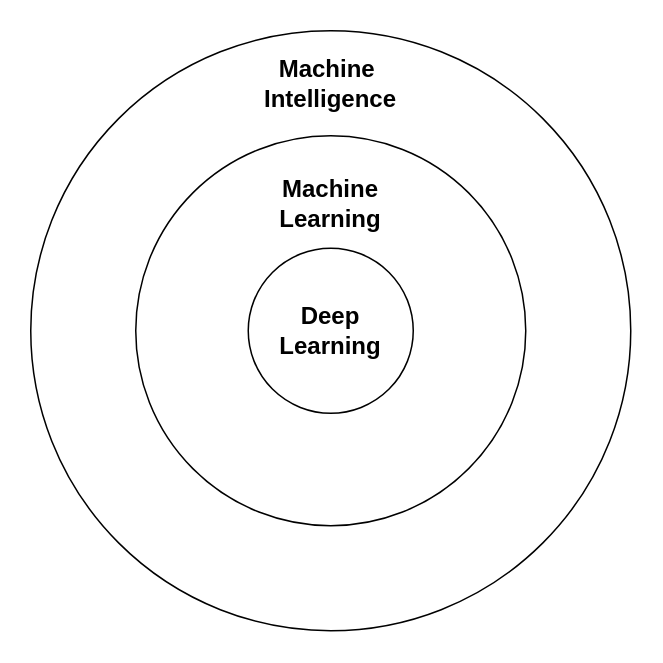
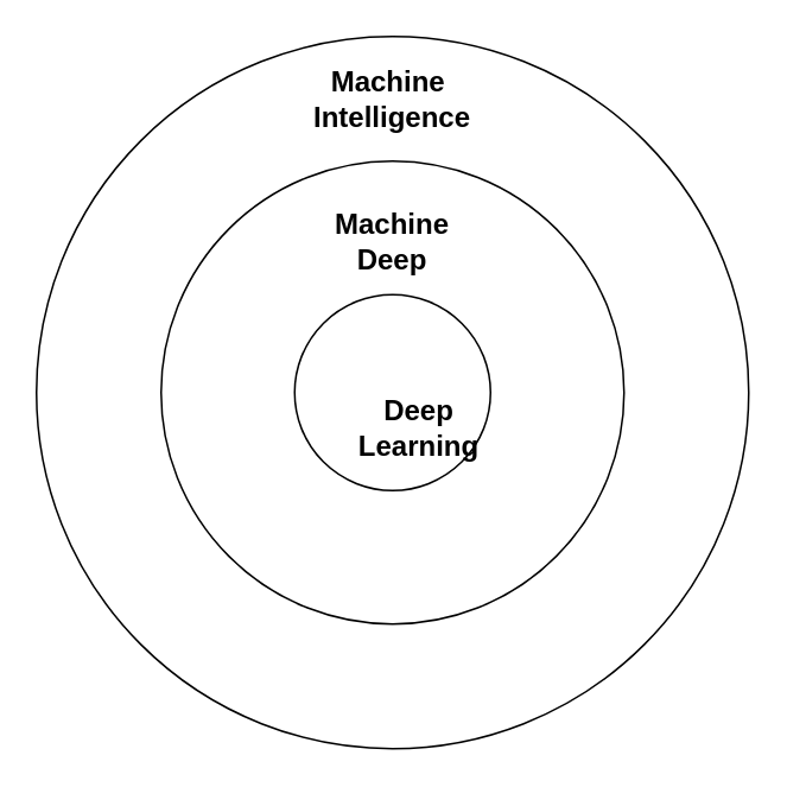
  <mxCell id="0" />
  <mxCell id="1" parent="0" />
  <mxCell id="2" value="" style="ellipse;whiteSpace=wrap;html=1;aspect=fixed;" vertex="1" parent="1"><mxGeometry x="20" y="20" width="400" height="400" as="geometry" /></mxCell>
  <mxCell id="3" value="Machine&amp;nbsp;&lt;div&gt;Intelligence&lt;/div&gt;" style="text;html=1;align=center;verticalAlign=middle;whiteSpace=wrap;rounded=0;fontSize=16;fontStyle=1" vertex="1" parent="1"><mxGeometry x="190" y="40" width="60" height="30" as="geometry" /></mxCell>
  <mxCell id="4" value="" style="ellipse;whiteSpace=wrap;html=1;aspect=fixed;" vertex="1" parent="1"><mxGeometry x="90" y="90" width="260" height="260" as="geometry" /></mxCell>
- <mxCell id="5" value="Machine Learning" style="text;html=1;align=center;verticalAlign=middle;whiteSpace=wrap;rounded=0;fontSize=16;fontStyle=1" vertex="1" parent="1"><mxGeometry x="190" y="120" width="60" height="30" as="geometry" /></mxCell>
+ <mxCell id="5" value="Machine Deep" style="text;html=1;align=center;verticalAlign=middle;whiteSpace=wrap;rounded=0;fontSize=16;fontStyle=1" vertex="1" parent="1"><mxGeometry x="190" y="120" width="60" height="30" as="geometry" /></mxCell>
  <mxCell id="6" value="" style="group" vertex="1" connectable="0" parent="1"><mxGeometry x="165" y="165" width="110" height="110" as="geometry" /></mxCell>
  <mxCell id="7" value="" style="ellipse;whiteSpace=wrap;html=1;aspect=fixed;" vertex="1" parent="6"><mxGeometry width="110" height="110" as="geometry" /></mxCell>
- <mxCell id="8" value="Deep&lt;div&gt;Learning&lt;/div&gt;" style="text;html=1;align=center;verticalAlign=middle;whiteSpace=wrap;rounded=0;fontSize=16;fontStyle=1" vertex="1" parent="6"><mxGeometry x="25" y="40" width="60" height="30" as="geometry" /></mxCell>
+ <mxCell id="8" value="Deep&lt;div&gt;Learning&lt;/div&gt;" style="text;html=1;align=center;verticalAlign=middle;whiteSpace=wrap;rounded=0;fontSize=16;fontStyle=1" vertex="1" parent="6"><mxGeometry x="40" y="60" width="60" height="30" as="geometry" /></mxCell>
